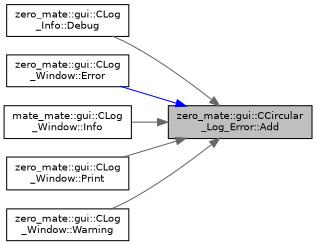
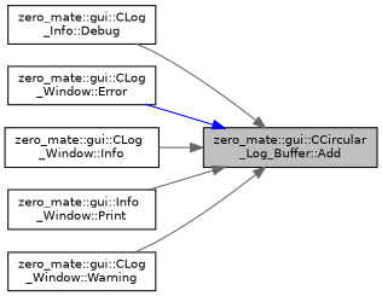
  digraph {
    rankdir=RL
    node [color=black fontname=Helvetica fontsize=10 shape=record]
    edge [color=gray40 dir=back fontname=Helvetica fontsize=10 labelfontname=Helvetica labelfontsize=10 style=solid]
-   n1 [fillcolor=grey75 fontcolor=black height=0.2 label="zero_mate::gui::CCircular\l_Log_Error::Add" style=filled width=0.4]
+   n1 [fillcolor=grey75 fontcolor=black height=0.2 label="zero_mate::gui::CCircular\l_Log_Buffer::Add" style=filled width=0.4]
    n2 [height=0.2 label="zero_mate::gui::CLog\l_Info::Debug" width=0.4]
    n3 [height=0.2 label="zero_mate::gui::CLog\l_Window::Error" width=0.4]
-   n4 [height=0.2 label="mate_mate::gui::CLog\l_Window::Info" width=0.4]
-   n5 [height=0.2 label="zero_mate::gui::CLog\l_Window::Print" width=0.4]
+   n4 [height=0.2 label="zero_mate::gui::CLog\l_Window::Info" width=0.4]
+   n5 [height=0.2 label="zero_mate::gui::Info\l_Window::Print" width=0.4]
    n6 [height=0.2 label="zero_mate::gui::CLog\l_Window::Warning" width=0.4]
    n1 -> n2
    n1 -> n3 [color=blue]
    n1 -> n4
    n1 -> n5
    n1 -> n6
  }
